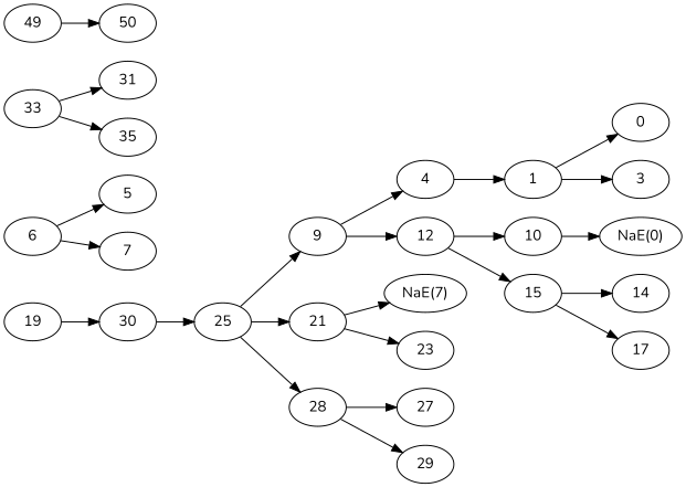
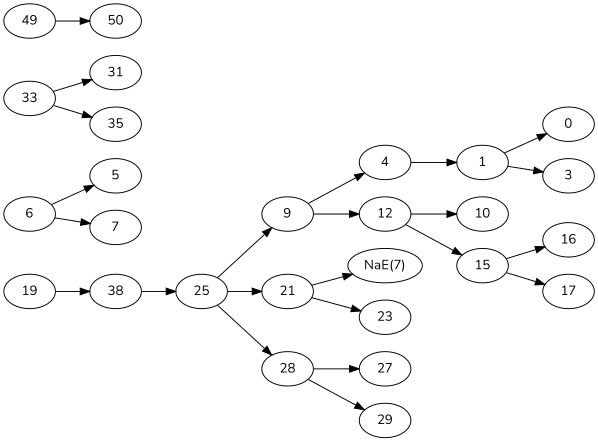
  digraph {
    fontname=Nunito
    rankdir=LR
    node [fontname=Nunito]
    edge [fontname=Nunito]
    19
-   30
+   30 [label=38]
    9
    4
    12
    25
    1
    10
    15
    21
    28
    0
    3
    6
    5
    7
-   "NaE(0)"
-   14
+   14 [label=16]
    17
    n20 [label="NaE(7)"]
    23
    27
    29
    33
    31
    35
    49
    50
    19 -> 30
    30 -> 25
    9 -> 4
    9 -> 12
    4 -> 1
    12 -> 10
    12 -> 15
    25 -> 9
    25 -> 21
    25 -> 28
    1 -> 0
    1 -> 3
-   10 -> "NaE(0)"
    15 -> 14
    15 -> 17
    21 -> n20
    21 -> 23
    28 -> 27
    28 -> 29
    6 -> 5
    6 -> 7
    33 -> 31
    33 -> 35
    49 -> 50
  }
